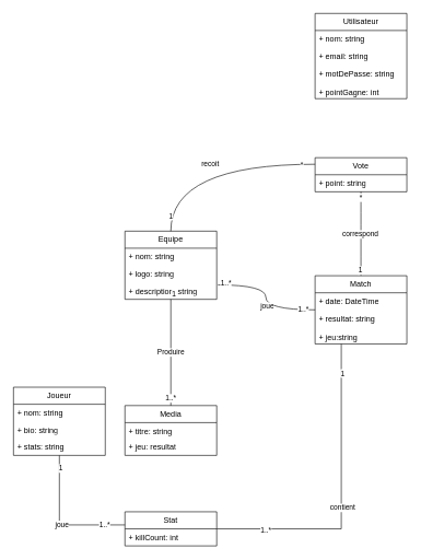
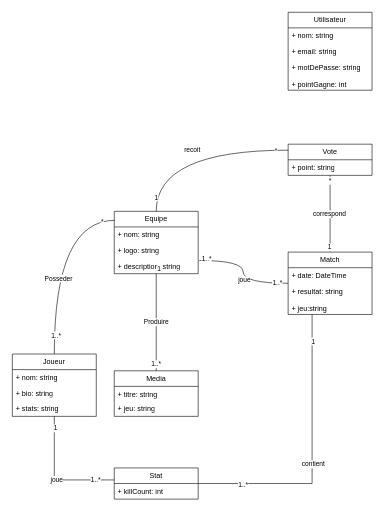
  <mxCell id="0" />
  <mxCell id="1" parent="0" />
  <mxCell id="2" value="Equipe" style="swimlane;fontStyle=0;childLayout=stackLayout;horizontal=1;startSize=26;fillColor=none;horizontalStack=0;resizeParent=1;resizeParentMax=0;resizeLast=0;collapsible=1;marginBottom=0;whiteSpace=wrap;html=1;" vertex="1" parent="1"><mxGeometry x="190" y="352" width="140" height="104" as="geometry" /></mxCell>
  <mxCell id="3" value="+ nom: string" style="text;strokeColor=none;fillColor=none;align=left;verticalAlign=top;spacingLeft=4;spacingRight=4;overflow=hidden;rotatable=0;points=[[0,0.5],[1,0.5]];portConstraint=eastwest;whiteSpace=wrap;html=1;" vertex="1" parent="2"><mxGeometry y="26" width="140" height="26" as="geometry" /></mxCell>
  <mxCell id="4" value="+ logo: string" style="text;strokeColor=none;fillColor=none;align=left;verticalAlign=top;spacingLeft=4;spacingRight=4;overflow=hidden;rotatable=0;points=[[0,0.5],[1,0.5]];portConstraint=eastwest;whiteSpace=wrap;html=1;" vertex="1" parent="2"><mxGeometry y="52" width="140" height="26" as="geometry" /></mxCell>
  <mxCell id="5" value="+ description: string" style="text;strokeColor=none;fillColor=none;align=left;verticalAlign=top;spacingLeft=4;spacingRight=4;overflow=hidden;rotatable=0;points=[[0,0.5],[1,0.5]];portConstraint=eastwest;whiteSpace=wrap;html=1;" vertex="1" parent="2"><mxGeometry y="78" width="140" height="26" as="geometry" /></mxCell>
  <mxCell id="6" value="Joueur" style="swimlane;fontStyle=0;childLayout=stackLayout;horizontal=1;startSize=26;fillColor=none;horizontalStack=0;resizeParent=1;resizeParentMax=0;resizeLast=0;collapsible=1;marginBottom=0;whiteSpace=wrap;html=1;" vertex="1" parent="1"><mxGeometry x="20" y="590" width="140" height="104" as="geometry" /></mxCell>
  <mxCell id="7" value="+ nom: string" style="text;strokeColor=none;fillColor=none;align=left;verticalAlign=top;spacingLeft=4;spacingRight=4;overflow=hidden;rotatable=0;points=[[0,0.5],[1,0.5]];portConstraint=eastwest;whiteSpace=wrap;html=1;" vertex="1" parent="6"><mxGeometry y="26" width="140" height="26" as="geometry" /></mxCell>
  <mxCell id="8" value="+ bio: string" style="text;strokeColor=none;fillColor=none;align=left;verticalAlign=top;spacingLeft=4;spacingRight=4;overflow=hidden;rotatable=0;points=[[0,0.5],[1,0.5]];portConstraint=eastwest;whiteSpace=wrap;html=1;" vertex="1" parent="6"><mxGeometry y="52" width="140" height="26" as="geometry" /></mxCell>
  <mxCell id="9" value="+ stats: string" style="text;strokeColor=none;fillColor=none;align=left;verticalAlign=top;spacingLeft=4;spacingRight=4;overflow=hidden;rotatable=0;points=[[0,0.5],[1,0.5]];portConstraint=eastwest;whiteSpace=wrap;html=1;" vertex="1" parent="6"><mxGeometry y="78" width="140" height="26" as="geometry" /></mxCell>
  <mxCell id="10" value="Match" style="swimlane;fontStyle=0;childLayout=stackLayout;horizontal=1;startSize=26;fillColor=none;horizontalStack=0;resizeParent=1;resizeParentMax=0;resizeLast=0;collapsible=1;marginBottom=0;whiteSpace=wrap;html=1;" vertex="1" parent="1"><mxGeometry x="480" y="420" width="140" height="104" as="geometry" /></mxCell>
  <mxCell id="11" value="+ date: DateTime" style="text;strokeColor=none;fillColor=none;align=left;verticalAlign=top;spacingLeft=4;spacingRight=4;overflow=hidden;rotatable=0;points=[[0,0.5],[1,0.5]];portConstraint=eastwest;whiteSpace=wrap;html=1;" vertex="1" parent="10"><mxGeometry y="26" width="140" height="26" as="geometry" /></mxCell>
  <mxCell id="12" value="+ resultat: string&lt;div&gt;&lt;br&gt;&lt;/div&gt;&lt;div&gt;+ jeu:string&lt;/div&gt;" style="text;strokeColor=none;fillColor=none;align=left;verticalAlign=top;spacingLeft=4;spacingRight=4;overflow=hidden;rotatable=0;points=[[0,0.5],[1,0.5]];portConstraint=eastwest;whiteSpace=wrap;html=1;" vertex="1" parent="10"><mxGeometry y="52" width="140" height="52" as="geometry" /></mxCell>
+ <mxCell id="13" value="" style="endArrow=none;endFill=1;html=1;edgeStyle=orthogonalEdgeStyle;align=left;verticalAlign=top;rounded=0;curved=1;exitX=0.007;exitY=0.144;exitDx=0;exitDy=0;exitPerimeter=0;startFill=0;" edge="1" parent="1" source="2" target="6"><mxGeometry x="-1" relative="1" as="geometry"><mxPoint x="540" y="880" as="sourcePoint" /><mxPoint x="740" y="880" as="targetPoint" /></mxGeometry></mxCell>
+ <mxCell id="14" value="*" style="edgeLabel;html=1;align=center;verticalAlign=middle;resizable=0;points=[];" vertex="1" connectable="0" parent="13"><mxGeometry x="-0.872" y="3" relative="1" as="geometry"><mxPoint as="offset" /></mxGeometry></mxCell>
+ <mxCell id="15" value="1..*" style="edgeLabel;html=1;align=center;verticalAlign=middle;resizable=0;points=[];" vertex="1" connectable="0" parent="13"><mxGeometry x="0.804" y="2" relative="1" as="geometry"><mxPoint as="offset" /></mxGeometry></mxCell>
+ <mxCell id="16" value="Posseder" style="edgeLabel;html=1;align=center;verticalAlign=middle;resizable=0;points=[];" vertex="1" connectable="0" parent="13"><mxGeometry x="0.218" y="6" relative="1" as="geometry"><mxPoint as="offset" /></mxGeometry></mxCell>
  <mxCell id="17" value="" style="endArrow=none;endFill=1;html=1;edgeStyle=orthogonalEdgeStyle;align=left;verticalAlign=top;rounded=0;startFill=0;" edge="1" parent="1" source="6" target="38"><mxGeometry x="-1" relative="1" as="geometry"><mxPoint x="530" y="850" as="sourcePoint" /><mxPoint x="220" y="780" as="targetPoint" /><Array as="points"><mxPoint x="90" y="800" /></Array></mxGeometry></mxCell>
  <mxCell id="18" value="joue" style="edgeLabel;html=1;align=center;verticalAlign=middle;resizable=0;points=[];" vertex="1" connectable="0" parent="17"><mxGeometry x="0.057" y="1" relative="1" as="geometry"><mxPoint as="offset" /></mxGeometry></mxCell>
  <mxCell id="19" value="1..*" style="edgeLabel;html=1;align=center;verticalAlign=middle;resizable=0;points=[];" vertex="1" connectable="0" parent="17"><mxGeometry x="0.686" y="1" relative="1" as="geometry"><mxPoint as="offset" /></mxGeometry></mxCell>
  <mxCell id="20" value="1" style="edgeLabel;html=1;align=center;verticalAlign=middle;resizable=0;points=[];" vertex="1" connectable="0" parent="17"><mxGeometry x="-0.814" y="1" relative="1" as="geometry"><mxPoint as="offset" /></mxGeometry></mxCell>
  <mxCell id="21" value="Media" style="swimlane;fontStyle=0;childLayout=stackLayout;horizontal=1;startSize=26;fillColor=none;horizontalStack=0;resizeParent=1;resizeParentMax=0;resizeLast=0;collapsible=1;marginBottom=0;whiteSpace=wrap;html=1;" vertex="1" parent="1"><mxGeometry x="190" y="618" width="140" height="76" as="geometry" /></mxCell>
  <mxCell id="22" value="+ titre: string" style="text;strokeColor=none;fillColor=none;align=left;verticalAlign=top;spacingLeft=4;spacingRight=4;overflow=hidden;rotatable=0;points=[[0,0.5],[1,0.5]];portConstraint=eastwest;whiteSpace=wrap;html=1;" vertex="1" parent="21"><mxGeometry y="26" width="140" height="24" as="geometry" /></mxCell>
- <mxCell id="23" value="+ jeu: resultat" style="text;strokeColor=none;fillColor=none;align=left;verticalAlign=top;spacingLeft=4;spacingRight=4;overflow=hidden;rotatable=0;points=[[0,0.5],[1,0.5]];portConstraint=eastwest;whiteSpace=wrap;html=1;" vertex="1" parent="21"><mxGeometry y="50" width="140" height="26" as="geometry" /></mxCell>
+ <mxCell id="23" value="+ jeu: string" style="text;strokeColor=none;fillColor=none;align=left;verticalAlign=top;spacingLeft=4;spacingRight=4;overflow=hidden;rotatable=0;points=[[0,0.5],[1,0.5]];portConstraint=eastwest;whiteSpace=wrap;html=1;" vertex="1" parent="21"><mxGeometry y="50" width="140" height="26" as="geometry" /></mxCell>
  <mxCell id="24" value="" style="endArrow=none;endFill=1;html=1;edgeStyle=orthogonalEdgeStyle;align=left;verticalAlign=top;rounded=0;startFill=0;" edge="1" parent="1" source="2" target="21"><mxGeometry x="-1" relative="1" as="geometry"><mxPoint x="540" y="710" as="sourcePoint" /><mxPoint x="700" y="710" as="targetPoint" /></mxGeometry></mxCell>
  <mxCell id="25" value="1" style="edgeLabel;resizable=0;html=1;align=left;verticalAlign=bottom;" connectable="0" vertex="1" parent="24"><mxGeometry x="-1" relative="1" as="geometry" /></mxCell>
  <mxCell id="26" value="Produire" style="edgeLabel;html=1;align=center;verticalAlign=middle;resizable=0;points=[];" vertex="1" connectable="0" parent="24"><mxGeometry x="-0.007" y="-1" relative="1" as="geometry"><mxPoint as="offset" /></mxGeometry></mxCell>
  <mxCell id="27" value="1..*" style="edgeLabel;html=1;align=center;verticalAlign=middle;resizable=0;points=[];" vertex="1" connectable="0" parent="24"><mxGeometry x="0.852" y="-1" relative="1" as="geometry"><mxPoint as="offset" /></mxGeometry></mxCell>
  <mxCell id="28" value="Utilisateur" style="swimlane;fontStyle=0;childLayout=stackLayout;horizontal=1;startSize=26;fillColor=none;horizontalStack=0;resizeParent=1;resizeParentMax=0;resizeLast=0;collapsible=1;marginBottom=0;whiteSpace=wrap;html=1;" vertex="1" parent="1"><mxGeometry x="480" y="20" width="140" height="130" as="geometry" /></mxCell>
  <mxCell id="29" value="+ nom: string" style="text;strokeColor=none;fillColor=none;align=left;verticalAlign=top;spacingLeft=4;spacingRight=4;overflow=hidden;rotatable=0;points=[[0,0.5],[1,0.5]];portConstraint=eastwest;whiteSpace=wrap;html=1;" vertex="1" parent="28"><mxGeometry y="26" width="140" height="26" as="geometry" /></mxCell>
  <mxCell id="30" value="+ email: string" style="text;strokeColor=none;fillColor=none;align=left;verticalAlign=top;spacingLeft=4;spacingRight=4;overflow=hidden;rotatable=0;points=[[0,0.5],[1,0.5]];portConstraint=eastwest;whiteSpace=wrap;html=1;" vertex="1" parent="28"><mxGeometry y="52" width="140" height="26" as="geometry" /></mxCell>
  <mxCell id="31" value="+ motDePasse: string&lt;div&gt;&lt;br&gt;&lt;/div&gt;&lt;div&gt;+ pointGagne: int&lt;div&gt;&lt;br&gt;&lt;/div&gt;&lt;/div&gt;" style="text;strokeColor=none;fillColor=none;align=left;verticalAlign=top;spacingLeft=4;spacingRight=4;overflow=hidden;rotatable=0;points=[[0,0.5],[1,0.5]];portConstraint=eastwest;whiteSpace=wrap;html=1;" vertex="1" parent="28"><mxGeometry y="78" width="140" height="52" as="geometry" /></mxCell>
  <mxCell id="32" value="" style="endArrow=none;endFill=1;html=1;edgeStyle=orthogonalEdgeStyle;align=left;verticalAlign=top;rounded=0;curved=1;startFill=0;" edge="1" parent="1" source="36" target="2"><mxGeometry relative="1" as="geometry"><mxPoint x="760" y="560" as="sourcePoint" /><mxPoint x="550" y="550" as="targetPoint" /><Array as="points"><mxPoint x="260" y="250" /></Array></mxGeometry></mxCell>
  <mxCell id="33" value="recoit" style="edgeLabel;html=1;align=center;verticalAlign=middle;resizable=0;points=[];" vertex="1" connectable="0" parent="32"><mxGeometry x="-0.007" y="-1" relative="1" as="geometry"><mxPoint as="offset" /></mxGeometry></mxCell>
  <mxCell id="34" value="1" style="edgeLabel;html=1;align=center;verticalAlign=middle;resizable=0;points=[];" vertex="1" connectable="0" parent="32"><mxGeometry x="0.852" y="-1" relative="1" as="geometry"><mxPoint as="offset" /></mxGeometry></mxCell>
  <mxCell id="35" value="*" style="edgeLabel;html=1;align=center;verticalAlign=middle;resizable=0;points=[];" vertex="1" connectable="0" parent="32"><mxGeometry x="-0.878" relative="1" as="geometry"><mxPoint as="offset" /></mxGeometry></mxCell>
  <mxCell id="36" value="Vote" style="swimlane;fontStyle=0;childLayout=stackLayout;horizontal=1;startSize=26;fillColor=none;horizontalStack=0;resizeParent=1;resizeParentMax=0;resizeLast=0;collapsible=1;marginBottom=0;whiteSpace=wrap;html=1;" vertex="1" parent="1"><mxGeometry x="479.997" y="240" width="140" height="52" as="geometry" /></mxCell>
  <mxCell id="37" value="+ point: string" style="text;strokeColor=none;fillColor=none;align=left;verticalAlign=top;spacingLeft=4;spacingRight=4;overflow=hidden;rotatable=0;points=[[0,0.5],[1,0.5]];portConstraint=eastwest;whiteSpace=wrap;html=1;" vertex="1" parent="36"><mxGeometry y="26" width="140" height="26" as="geometry" /></mxCell>
  <mxCell id="38" value="Stat" style="swimlane;fontStyle=0;childLayout=stackLayout;horizontal=1;startSize=26;fillColor=none;horizontalStack=0;resizeParent=1;resizeParentMax=0;resizeLast=0;collapsible=1;marginBottom=0;whiteSpace=wrap;html=1;" vertex="1" parent="1"><mxGeometry x="190" y="780" width="140" height="52" as="geometry" /></mxCell>
  <mxCell id="39" value="+ killCount: int" style="text;strokeColor=none;fillColor=none;align=left;verticalAlign=top;spacingLeft=4;spacingRight=4;overflow=hidden;rotatable=0;points=[[0,0.5],[1,0.5]];portConstraint=eastwest;whiteSpace=wrap;html=1;" vertex="1" parent="38"><mxGeometry y="26" width="140" height="26" as="geometry" /></mxCell>
  <mxCell id="40" value="" style="endArrow=none;endFill=1;html=1;edgeStyle=orthogonalEdgeStyle;align=left;verticalAlign=top;rounded=0;startFill=0;" edge="1" parent="1" source="10" target="38"><mxGeometry relative="1" as="geometry"><mxPoint x="130" y="790" as="sourcePoint" /><mxPoint x="230" y="896" as="targetPoint" /><Array as="points"><mxPoint x="520" y="806" /></Array></mxGeometry></mxCell>
  <mxCell id="41" value="contient" style="edgeLabel;html=1;align=center;verticalAlign=middle;resizable=0;points=[];" vertex="1" connectable="0" parent="40"><mxGeometry x="0.057" y="1" relative="1" as="geometry"><mxPoint as="offset" /></mxGeometry></mxCell>
  <mxCell id="42" value="1..*" style="edgeLabel;html=1;align=center;verticalAlign=middle;resizable=0;points=[];" vertex="1" connectable="0" parent="40"><mxGeometry x="0.686" y="1" relative="1" as="geometry"><mxPoint as="offset" /></mxGeometry></mxCell>
  <mxCell id="43" value="1" style="edgeLabel;html=1;align=center;verticalAlign=middle;resizable=0;points=[];" vertex="1" connectable="0" parent="40"><mxGeometry x="-0.814" y="1" relative="1" as="geometry"><mxPoint as="offset" /></mxGeometry></mxCell>
  <mxCell id="44" value="" style="endArrow=none;endFill=1;html=1;edgeStyle=orthogonalEdgeStyle;align=left;verticalAlign=top;rounded=0;curved=1;startFill=0;exitX=1.014;exitY=1.154;exitDx=0;exitDy=0;exitPerimeter=0;" edge="1" parent="1" source="4" target="10"><mxGeometry relative="1" as="geometry"><mxPoint x="371" y="570" as="sourcePoint" /><mxPoint x="410" y="550" as="targetPoint" /></mxGeometry></mxCell>
  <mxCell id="45" value="1..*" style="edgeLabel;html=1;align=center;verticalAlign=middle;resizable=0;points=[];" vertex="1" connectable="0" parent="44"><mxGeometry x="-0.872" y="3" relative="1" as="geometry"><mxPoint as="offset" /></mxGeometry></mxCell>
  <mxCell id="46" value="1..*" style="edgeLabel;html=1;align=center;verticalAlign=middle;resizable=0;points=[];" vertex="1" connectable="0" parent="44"><mxGeometry x="0.804" y="2" relative="1" as="geometry"><mxPoint as="offset" /></mxGeometry></mxCell>
  <mxCell id="47" value="joue" style="edgeLabel;html=1;align=center;verticalAlign=middle;resizable=0;points=[];" vertex="1" connectable="0" parent="44"><mxGeometry x="0.218" y="6" relative="1" as="geometry"><mxPoint as="offset" /></mxGeometry></mxCell>
  <mxCell id="48" value="" style="endArrow=none;endFill=1;html=1;edgeStyle=orthogonalEdgeStyle;align=left;verticalAlign=top;rounded=0;curved=1;startFill=0;" edge="1" parent="1" source="36" target="10"><mxGeometry relative="1" as="geometry"><mxPoint x="570" y="250" as="sourcePoint" /><mxPoint x="350" y="352" as="targetPoint" /></mxGeometry></mxCell>
  <mxCell id="49" value="correspond" style="edgeLabel;html=1;align=center;verticalAlign=middle;resizable=0;points=[];" vertex="1" connectable="0" parent="48"><mxGeometry x="-0.007" y="-1" relative="1" as="geometry"><mxPoint as="offset" /></mxGeometry></mxCell>
  <mxCell id="50" value="1" style="edgeLabel;html=1;align=center;verticalAlign=middle;resizable=0;points=[];" vertex="1" connectable="0" parent="48"><mxGeometry x="0.852" y="-1" relative="1" as="geometry"><mxPoint as="offset" /></mxGeometry></mxCell>
  <mxCell id="51" value="*" style="edgeLabel;html=1;align=center;verticalAlign=middle;resizable=0;points=[];" vertex="1" connectable="0" parent="48"><mxGeometry x="-0.878" relative="1" as="geometry"><mxPoint as="offset" /></mxGeometry></mxCell>
